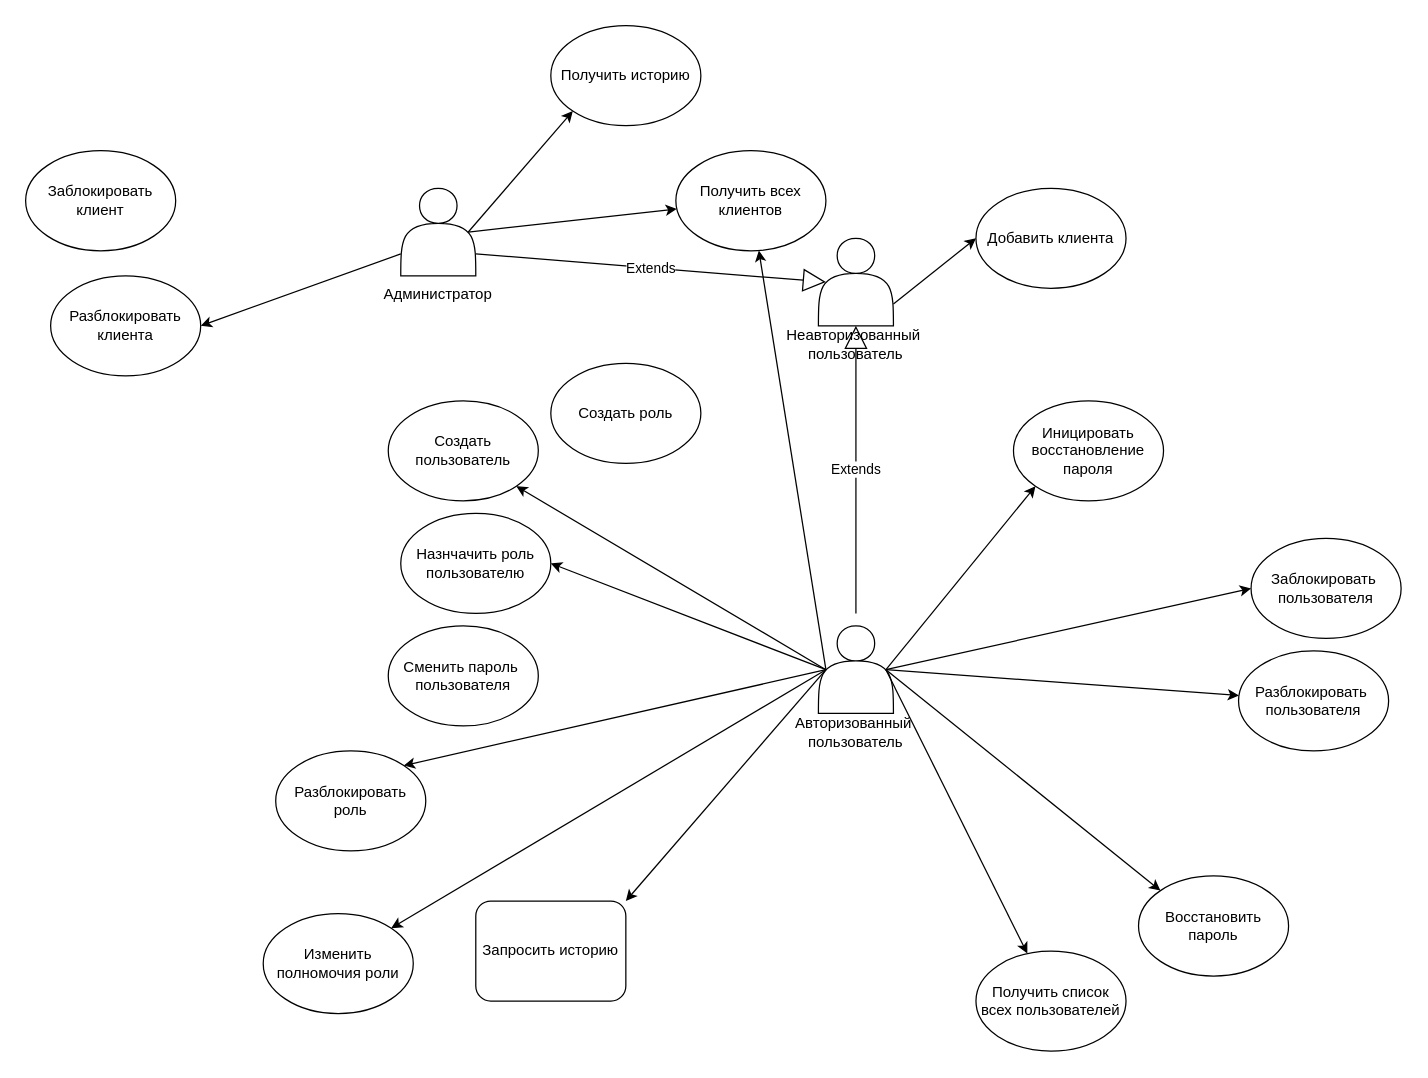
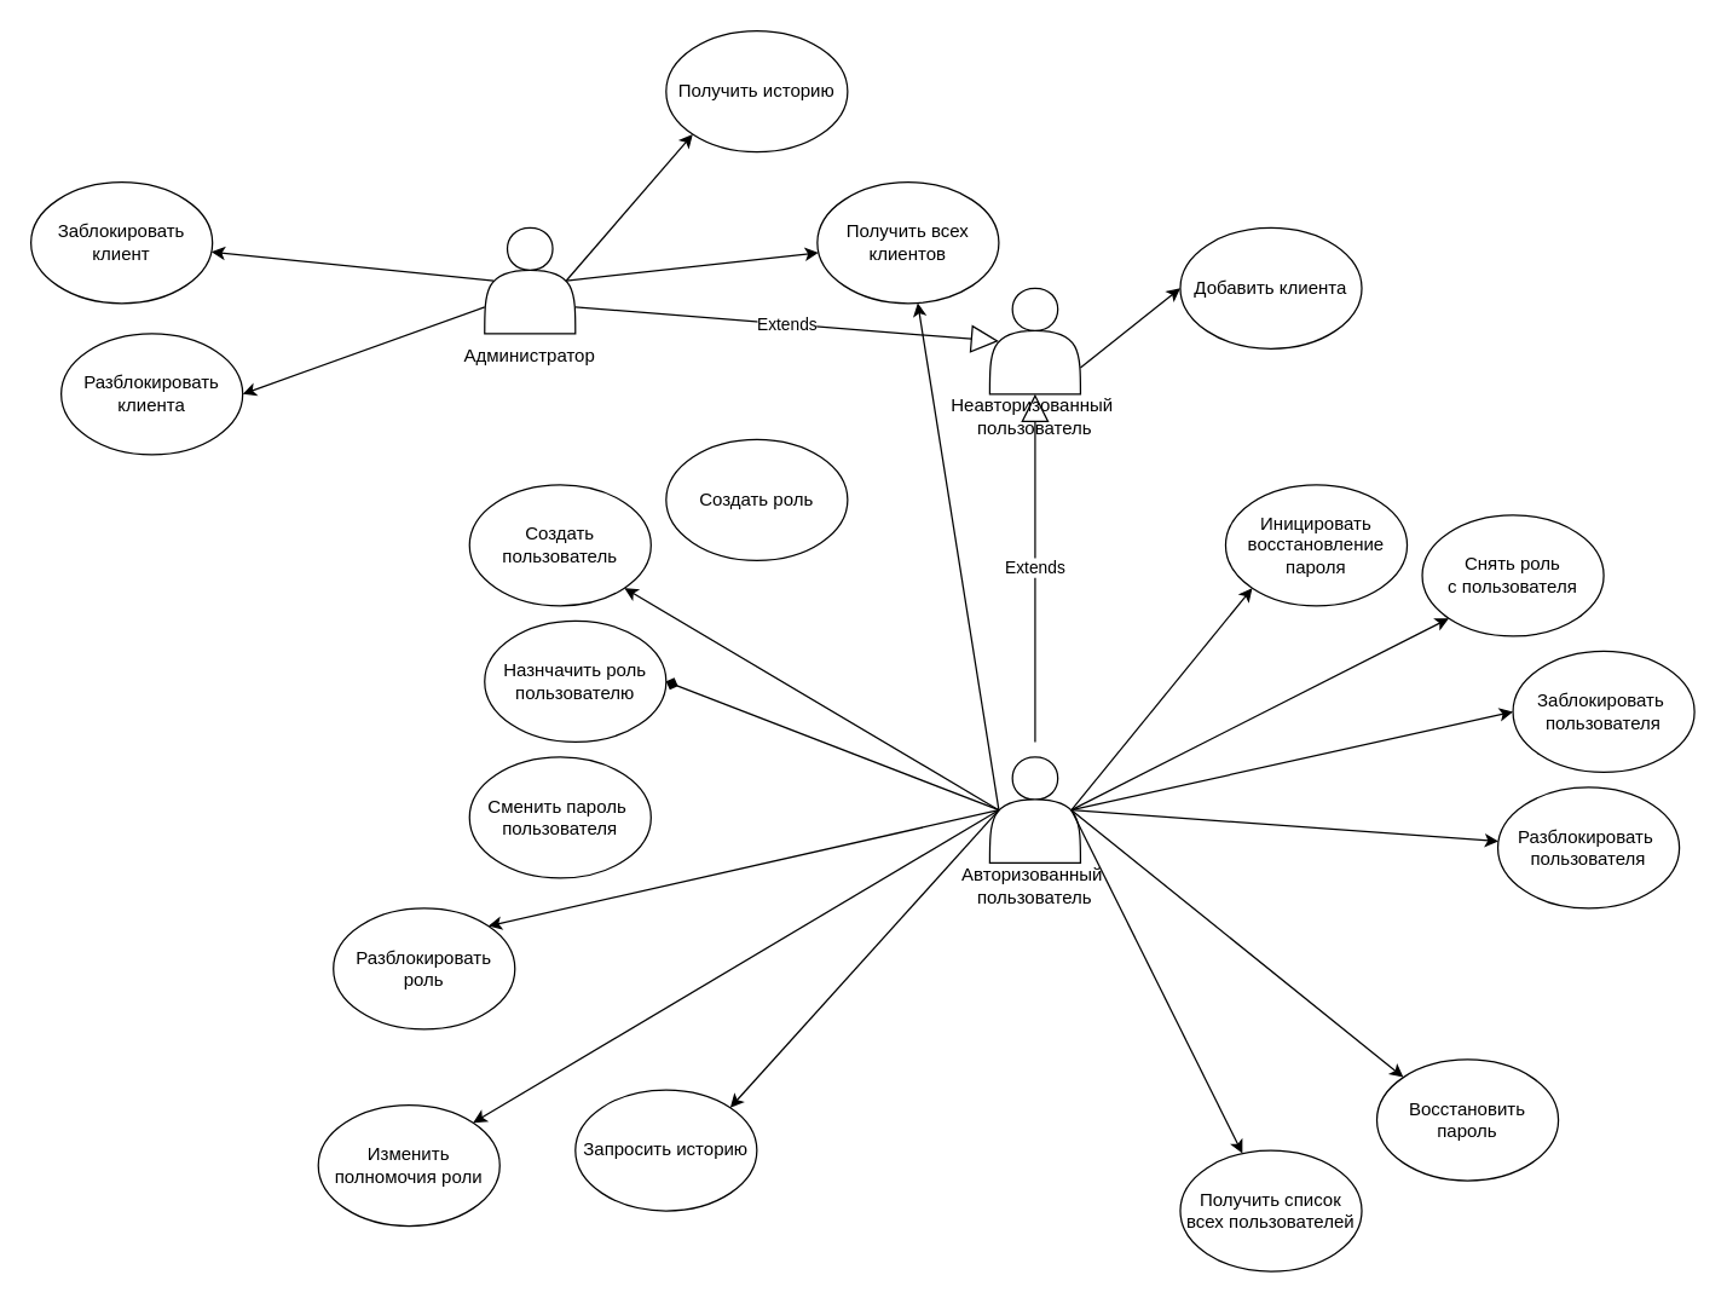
  <mxCell id="0" />
  <mxCell id="1" parent="0" />
  <mxCell id="2" value="Авторизованный&amp;nbsp;&lt;br&gt;пользователь" style="shape=actor;whiteSpace=wrap;html=1;spacingBottom=-100;" parent="1" vertex="1"><mxGeometry x="654" y="500" width="60" height="70" as="geometry" /></mxCell>
  <mxCell id="3" value="Создать роль" style="ellipse;whiteSpace=wrap;html=1;" parent="1" vertex="1"><mxGeometry x="440" y="290" width="120" height="80" as="geometry" /></mxCell>
  <mxCell id="4" value="Создать пользователь" style="ellipse;whiteSpace=wrap;html=1;" parent="1" vertex="1"><mxGeometry x="310" y="320" width="120" height="80" as="geometry" /></mxCell>
  <mxCell id="5" value="" style="endArrow=classic;html=1;rounded=0;exitX=0.1;exitY=0.5;exitDx=0;exitDy=0;exitPerimeter=0;entryX=1;entryY=1;entryDx=0;entryDy=0;" parent="1" source="2" target="4" edge="1"><mxGeometry width="50" height="50" relative="1" as="geometry"><mxPoint x="510" y="660" as="sourcePoint" /><mxPoint x="560" y="610" as="targetPoint" /></mxGeometry></mxCell>
  <mxCell id="6" value="Назнчачить роль&lt;br&gt;пользователю" style="ellipse;whiteSpace=wrap;html=1;" parent="1" vertex="1"><mxGeometry x="320" y="410" width="120" height="80" as="geometry" /></mxCell>
- <mxCell id="7" value="" style="endArrow=classic;html=1;rounded=0;exitX=0.1;exitY=0.5;exitDx=0;exitDy=0;exitPerimeter=0;entryX=1;entryY=0.5;entryDx=0;entryDy=0;" parent="1" source="2" target="6" edge="1"><mxGeometry width="50" height="50" relative="1" as="geometry"><mxPoint x="510" y="650" as="sourcePoint" /><mxPoint x="560" y="600" as="targetPoint" /></mxGeometry></mxCell>
+ <mxCell id="7" value="" style="endArrow=diamond;html=1;rounded=0;exitX=0.1;exitY=0.5;exitDx=0;exitDy=0;exitPerimeter=0;entryX=1;entryY=0.5;entryDx=0;entryDy=0;" parent="1" source="2" target="6" edge="1"><mxGeometry width="50" height="50" relative="1" as="geometry"><mxPoint x="510" y="650" as="sourcePoint" /><mxPoint x="560" y="600" as="targetPoint" /></mxGeometry></mxCell>
  <mxCell id="8" value="Сменить пароль&amp;nbsp;&lt;br&gt;пользователя" style="ellipse;whiteSpace=wrap;html=1;" parent="1" vertex="1"><mxGeometry x="310" y="500" width="120" height="80" as="geometry" /></mxCell>
  <mxCell id="9" value="" style="endArrow=classic;html=1;rounded=0;exitX=0.1;exitY=0.5;exitDx=0;exitDy=0;exitPerimeter=0;" parent="1" source="2" target="24" edge="1"><mxGeometry width="50" height="50" relative="1" as="geometry"><mxPoint x="650" y="690" as="sourcePoint" /><mxPoint x="700" y="640" as="targetPoint" /></mxGeometry></mxCell>
  <mxCell id="10" value="Заблокировать&amp;nbsp;&lt;br&gt;пользователя" style="ellipse;whiteSpace=wrap;html=1;" parent="1" vertex="1"><mxGeometry x="1000" y="430" width="120" height="80" as="geometry" /></mxCell>
  <mxCell id="11" value="" style="endArrow=classic;html=1;rounded=0;exitX=0.9;exitY=0.5;exitDx=0;exitDy=0;exitPerimeter=0;entryX=0;entryY=0.5;entryDx=0;entryDy=0;" parent="1" source="2" target="10" edge="1"><mxGeometry width="50" height="50" relative="1" as="geometry"><mxPoint x="740" y="620" as="sourcePoint" /><mxPoint x="790" y="570" as="targetPoint" /></mxGeometry></mxCell>
  <mxCell id="12" value="Разблокировать&amp;nbsp;&lt;br&gt;пользователя" style="ellipse;whiteSpace=wrap;html=1;" parent="1" vertex="1"><mxGeometry x="990" y="520" width="120" height="80" as="geometry" /></mxCell>
  <mxCell id="13" value="" style="endArrow=classic;html=1;rounded=0;exitX=0.9;exitY=0.5;exitDx=0;exitDy=0;exitPerimeter=0;" parent="1" source="2" target="12" edge="1"><mxGeometry width="50" height="50" relative="1" as="geometry"><mxPoint x="510" y="630" as="sourcePoint" /><mxPoint x="560" y="580" as="targetPoint" /></mxGeometry></mxCell>
+ <mxCell id="14" value="Снять роль&lt;br&gt;с пользователя" style="ellipse;whiteSpace=wrap;html=1;" parent="1" vertex="1"><mxGeometry x="940" y="340" width="120" height="80" as="geometry" /></mxCell>
+ <mxCell id="15" value="" style="endArrow=classic;html=1;rounded=0;exitX=0.9;exitY=0.5;exitDx=0;exitDy=0;exitPerimeter=0;entryX=0;entryY=1;entryDx=0;entryDy=0;" parent="1" source="2" target="14" edge="1"><mxGeometry width="50" height="50" relative="1" as="geometry"><mxPoint x="510" y="620" as="sourcePoint" /><mxPoint x="560" y="570" as="targetPoint" /></mxGeometry></mxCell>
  <mxCell id="16" value="Неавторизованный&amp;nbsp;&lt;br&gt;пользователь" style="shape=actor;whiteSpace=wrap;html=1;spacingBottom=-100;" parent="1" vertex="1"><mxGeometry x="654" y="190" width="60" height="70" as="geometry" /></mxCell>
  <mxCell id="17" value="Добавить клиента" style="ellipse;whiteSpace=wrap;html=1;" parent="1" vertex="1"><mxGeometry x="780" y="150" width="120" height="80" as="geometry" /></mxCell>
  <mxCell id="18" value="Extends" style="endArrow=block;endSize=16;endFill=0;html=1;rounded=0;entryX=0.5;entryY=1;entryDx=0;entryDy=0;" parent="1" target="16" edge="1"><mxGeometry width="160" relative="1" as="geometry"><mxPoint x="684" y="490" as="sourcePoint" /><mxPoint x="684" y="340" as="targetPoint" /></mxGeometry></mxCell>
  <mxCell id="19" value="" style="endArrow=classic;html=1;rounded=0;exitX=1;exitY=0.75;exitDx=0;exitDy=0;entryX=0;entryY=0.5;entryDx=0;entryDy=0;" parent="1" source="16" target="17" edge="1"><mxGeometry width="50" height="50" relative="1" as="geometry"><mxPoint x="830" y="420" as="sourcePoint" /><mxPoint x="880" y="370" as="targetPoint" /></mxGeometry></mxCell>
  <mxCell id="20" value="Разблокировать роль" style="ellipse;whiteSpace=wrap;html=1;" parent="1" vertex="1"><mxGeometry x="220" y="600" width="120" height="80" as="geometry" /></mxCell>
  <mxCell id="21" value="" style="endArrow=classic;html=1;rounded=0;exitX=0.1;exitY=0.5;exitDx=0;exitDy=0;exitPerimeter=0;entryX=1;entryY=0;entryDx=0;entryDy=0;" parent="1" source="2" target="20" edge="1"><mxGeometry width="50" height="50" relative="1" as="geometry"><mxPoint x="830" y="530" as="sourcePoint" /><mxPoint x="880" y="480" as="targetPoint" /></mxGeometry></mxCell>
  <mxCell id="22" value="Администратор" style="shape=actor;whiteSpace=wrap;html=1;spacingBottom=-100;" parent="1" vertex="1"><mxGeometry x="320" y="150" width="60" height="70" as="geometry" /></mxCell>
  <mxCell id="23" value="Extends" style="endArrow=block;endSize=16;endFill=0;html=1;rounded=0;entryX=0.1;entryY=0.5;entryDx=0;entryDy=0;exitX=1;exitY=0.75;exitDx=0;exitDy=0;entryPerimeter=0;" parent="1" source="22" target="16" edge="1"><mxGeometry width="160" relative="1" as="geometry"><mxPoint x="498.82" y="170" as="sourcePoint" /><mxPoint x="498.82" y="-60" as="targetPoint" /></mxGeometry></mxCell>
  <mxCell id="24" value="Получить всех клиентов" style="ellipse;whiteSpace=wrap;html=1;" parent="1" vertex="1"><mxGeometry x="540" y="120" width="120" height="80" as="geometry" /></mxCell>
  <mxCell id="25" value="Заблокировать клиент" style="ellipse;whiteSpace=wrap;html=1;" parent="1" vertex="1"><mxGeometry x="20" y="120" width="120" height="80" as="geometry" /></mxCell>
  <mxCell id="26" value="" style="endArrow=classic;html=1;rounded=0;exitX=0.9;exitY=0.5;exitDx=0;exitDy=0;exitPerimeter=0;" parent="1" source="22" target="24" edge="1"><mxGeometry width="50" height="50" relative="1" as="geometry"><mxPoint x="440" y="260" as="sourcePoint" /><mxPoint x="490" y="210" as="targetPoint" /></mxGeometry></mxCell>
+ <mxCell id="27" value="" style="endArrow=classic;html=1;rounded=0;exitX=0.1;exitY=0.5;exitDx=0;exitDy=0;exitPerimeter=0;" parent="1" source="22" target="25" edge="1"><mxGeometry width="50" height="50" relative="1" as="geometry"><mxPoint x="180" as="sourcePoint" y="270" /><mxPoint x="230" y="220" as="targetPoint" /></mxGeometry></mxCell>
  <mxCell id="28" value="Разблокировать клиента" style="ellipse;whiteSpace=wrap;html=1;" parent="1" vertex="1"><mxGeometry x="40" y="220" width="120" height="80" as="geometry" /></mxCell>
  <mxCell id="29" value="" style="endArrow=classic;html=1;rounded=0;exitX=0;exitY=0.75;exitDx=0;exitDy=0;entryX=1;entryY=0.5;entryDx=0;entryDy=0;" parent="1" source="22" target="28" edge="1"><mxGeometry width="50" height="50" relative="1" as="geometry"><mxPoint y="290" as="sourcePoint" x="270" /><mxPoint x="320" y="240" as="targetPoint" /></mxGeometry></mxCell>
  <mxCell id="30" value="Изменить полномочия роли" style="ellipse;whiteSpace=wrap;html=1;" vertex="1" parent="1"><mxGeometry x="210" y="730" width="120" height="80" as="geometry" /></mxCell>
  <mxCell id="31" value="" style="endArrow=classic;html=1;rounded=0;exitX=0.1;exitY=0.5;exitDx=0;exitDy=0;exitPerimeter=0;entryX=1;entryY=0;entryDx=0;entryDy=0;" edge="1" parent="1" source="2" target="30"><mxGeometry width="50" height="50" relative="1" as="geometry"><mxPoint x="660" y="750" as="sourcePoint" /><mxPoint x="710" y="700" as="targetPoint" /></mxGeometry></mxCell>
  <mxCell id="32" value="Иницировать восстановление пароля" style="ellipse;whiteSpace=wrap;html=1;" vertex="1" parent="1"><mxGeometry x="810" y="320" width="120" height="80" as="geometry" /></mxCell>
  <mxCell id="33" value="" style="endArrow=classic;html=1;rounded=0;exitX=0.9;exitY=0.5;exitDx=0;exitDy=0;exitPerimeter=0;entryX=0;entryY=1;entryDx=0;entryDy=0;" edge="1" parent="1" source="2" target="32"><mxGeometry width="50" height="50" relative="1" as="geometry"><mxPoint x="750" y="460" as="sourcePoint" /><mxPoint x="800" y="410" as="targetPoint" /></mxGeometry></mxCell>
  <mxCell id="34" value="Восстановить пароль" style="ellipse;whiteSpace=wrap;html=1;" vertex="1" parent="1"><mxGeometry x="910" y="700" width="120" height="80" as="geometry" /></mxCell>
  <mxCell id="35" value="" style="endArrow=classic;html=1;rounded=0;exitX=0.9;exitY=0.5;exitDx=0;exitDy=0;exitPerimeter=0;entryX=0;entryY=0;entryDx=0;entryDy=0;" edge="1" parent="1" source="2" target="34"><mxGeometry width="50" height="50" relative="1" as="geometry"><mxPoint x="710" y="540" as="sourcePoint" /><mxPoint x="830" y="650" as="targetPoint" /></mxGeometry></mxCell>
  <mxCell id="36" value="Получить список всех пользователей" style="ellipse;whiteSpace=wrap;html=1;" vertex="1" parent="1"><mxGeometry x="780" y="760" width="120" height="80" as="geometry" /></mxCell>
  <mxCell id="37" value="" style="endArrow=classic;html=1;rounded=0;exitX=0.9;exitY=0.5;exitDx=0;exitDy=0;exitPerimeter=0;" edge="1" parent="1" source="2" target="36"><mxGeometry width="50" height="50" relative="1" as="geometry"><mxPoint x="750" y="720" as="sourcePoint" /><mxPoint x="800" y="670" as="targetPoint" /></mxGeometry></mxCell>
- <mxCell id="38" value="Запросить историю" style="whiteSpace=wrap;html=1;rounded=1;" vertex="1" parent="1"><mxGeometry x="380" y="720" width="120" height="80" as="geometry" /></mxCell>
+ <mxCell id="38" value="Запросить историю" style="ellipse;whiteSpace=wrap;html=1;" vertex="1" parent="1"><mxGeometry x="380" y="720" width="120" height="80" as="geometry" /></mxCell>
  <mxCell id="39" value="" style="endArrow=classic;html=1;rounded=0;exitX=0.1;exitY=0.5;exitDx=0;exitDy=0;exitPerimeter=0;entryX=1;entryY=0;entryDx=0;entryDy=0;" edge="1" parent="1" source="2" target="38"><mxGeometry width="50" height="50" relative="1" as="geometry"><mxPoint x="640" y="760" as="sourcePoint" /><mxPoint x="690" y="710" as="targetPoint" /></mxGeometry></mxCell>
  <mxCell id="40" value="Получить историю" style="ellipse;whiteSpace=wrap;html=1;" vertex="1" parent="1"><mxGeometry x="440" y="20" width="120" height="80" as="geometry" /></mxCell>
  <mxCell id="41" value="" style="endArrow=classic;html=1;rounded=0;exitX=0.9;exitY=0.5;exitDx=0;exitDy=0;exitPerimeter=0;entryX=0;entryY=1;entryDx=0;entryDy=0;" edge="1" parent="1" source="22" target="40"><mxGeometry width="50" height="50" relative="1" as="geometry"><mxPoint x="250" y="120" as="sourcePoint" /><mxPoint x="300" y="70" as="targetPoint" /></mxGeometry></mxCell>
